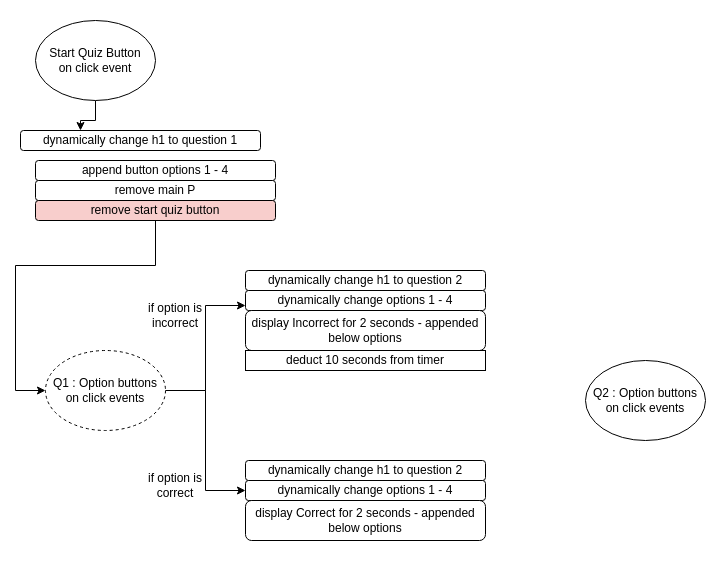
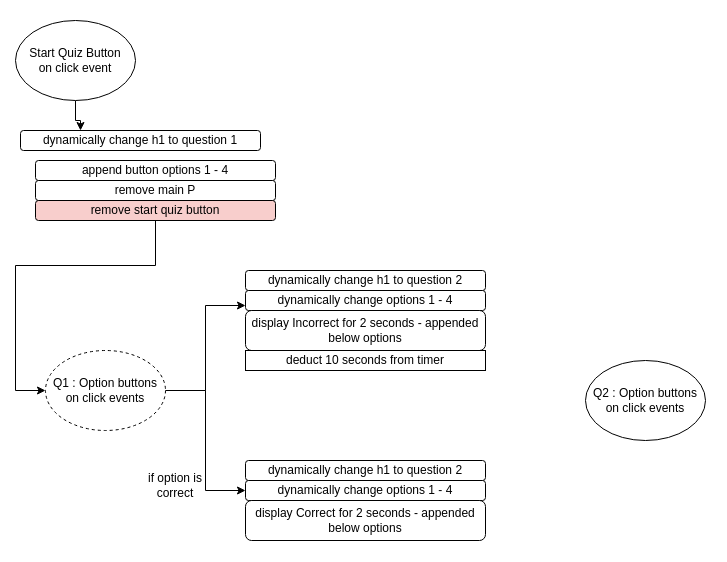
  <mxCell id="0" />
  <mxCell id="1" parent="0" />
  <mxCell id="2" value="dynamically change h1 to question 1" style="rounded=1;whiteSpace=wrap;html=1;fontSize=12;glass=0;strokeWidth=1;shadow=0;" parent="1" vertex="1"><mxGeometry x="20" y="130" width="240" height="20" as="geometry" /></mxCell>
  <mxCell id="3" style="edgeStyle=orthogonalEdgeStyle;rounded=0;orthogonalLoop=1;jettySize=auto;html=1;entryX=0;entryY=0.5;entryDx=0;entryDy=0;" edge="1" parent="1" source="4" target="11"><mxGeometry relative="1" as="geometry" /></mxCell>
  <mxCell id="4" value="append button options 1 - 4" style="rounded=1;whiteSpace=wrap;html=1;fontSize=12;glass=0;strokeWidth=1;shadow=0;" vertex="1" parent="1"><mxGeometry x="35" y="160" width="240" height="20" as="geometry" /></mxCell>
  <mxCell id="5" value="remove main P" style="rounded=1;whiteSpace=wrap;html=1;fontSize=12;glass=0;strokeWidth=1;shadow=0;" vertex="1" parent="1"><mxGeometry x="35" y="180" width="240" height="20" as="geometry" /></mxCell>
  <mxCell id="6" value="remove start quiz button" style="rounded=1;whiteSpace=wrap;html=1;fontSize=12;glass=0;strokeWidth=1;shadow=0;fillColor=#f8cecc;" vertex="1" parent="1"><mxGeometry x="35" y="200" width="240" height="20" as="geometry" /></mxCell>
  <mxCell id="7" style="edgeStyle=orthogonalEdgeStyle;rounded=0;orthogonalLoop=1;jettySize=auto;html=1;entryX=0.25;entryY=0;entryDx=0;entryDy=0;" edge="1" parent="1" source="8" target="2"><mxGeometry relative="1" as="geometry" /></mxCell>
- <mxCell id="8" value="Start Quiz Button&lt;br&gt;on click event" style="ellipse;whiteSpace=wrap;html=1;" vertex="1" parent="1"><mxGeometry x="35" y="20" width="120" height="80" as="geometry" /></mxCell>
+ <mxCell id="8" value="Start Quiz Button&lt;br&gt;on click event" style="ellipse;whiteSpace=wrap;html=1;" vertex="1" parent="1"><mxGeometry x="15" y="20" width="120" height="80" as="geometry" /></mxCell>
  <mxCell id="9" style="edgeStyle=orthogonalEdgeStyle;rounded=0;orthogonalLoop=1;jettySize=auto;html=1;entryX=0;entryY=0.5;entryDx=0;entryDy=0;" edge="1" parent="1" source="11" target="13"><mxGeometry relative="1" as="geometry" /></mxCell>
  <mxCell id="10" style="edgeStyle=orthogonalEdgeStyle;rounded=0;orthogonalLoop=1;jettySize=auto;html=1;entryX=0;entryY=0.75;entryDx=0;entryDy=0;" edge="1" parent="1" source="11" target="16"><mxGeometry relative="1" as="geometry" /></mxCell>
  <mxCell id="11" value="Q1 : Option buttons&lt;br&gt;on click events" style="ellipse;whiteSpace=wrap;html=1;dashed=1;" vertex="1" parent="1"><mxGeometry x="45" y="350" width="120" height="80" as="geometry" /></mxCell>
  <mxCell id="12" value="dynamically change h1 to question 2" style="rounded=1;whiteSpace=wrap;html=1;fontSize=12;glass=0;strokeWidth=1;shadow=0;" vertex="1" parent="1"><mxGeometry x="245" y="460" width="240" height="20" as="geometry" /></mxCell>
  <mxCell id="13" value="dynamically change options 1 - 4" style="rounded=1;whiteSpace=wrap;html=1;fontSize=12;glass=0;strokeWidth=1;shadow=0;" vertex="1" parent="1"><mxGeometry x="245" y="480" width="240" height="20" as="geometry" /></mxCell>
  <mxCell id="14" value="display Correct for 2 seconds - appended below options" style="rounded=1;whiteSpace=wrap;html=1;fontSize=12;glass=0;strokeWidth=1;shadow=0;" vertex="1" parent="1"><mxGeometry x="245" y="500" width="240" height="40" as="geometry" /></mxCell>
  <mxCell id="15" value="dynamically change h1 to question 2" style="rounded=1;whiteSpace=wrap;html=1;fontSize=12;glass=0;strokeWidth=1;shadow=0;" vertex="1" parent="1"><mxGeometry x="245" y="270" width="240" height="20" as="geometry" /></mxCell>
  <mxCell id="16" value="dynamically change options 1 - 4" style="rounded=1;whiteSpace=wrap;html=1;fontSize=12;glass=0;strokeWidth=1;shadow=0;" vertex="1" parent="1"><mxGeometry x="245" y="290" width="240" height="20" as="geometry" /></mxCell>
  <mxCell id="17" value="display Incorrect for 2 seconds - appended below options" style="rounded=1;whiteSpace=wrap;html=1;fontSize=12;glass=0;strokeWidth=1;shadow=0;" vertex="1" parent="1"><mxGeometry x="245" y="310" width="240" height="40" as="geometry" /></mxCell>
  <mxCell id="18" value="deduct 10 seconds from timer" style="whiteSpace=wrap;html=1;fontSize=12;glass=0;strokeWidth=1;shadow=0;rounded=0;" vertex="1" parent="1"><mxGeometry x="245" y="350" width="240" height="20" as="geometry" /></mxCell>
  <mxCell id="19" value="if option is correct" style="text;html=1;strokeColor=none;fillColor=none;align=center;verticalAlign=middle;whiteSpace=wrap;rounded=0;" vertex="1" parent="1"><mxGeometry x="145" y="470" width="60" height="30" as="geometry" /></mxCell>
- <mxCell id="20" value="if option is incorrect" style="text;html=1;strokeColor=none;fillColor=none;align=center;verticalAlign=middle;whiteSpace=wrap;rounded=0;" vertex="1" parent="1"><mxGeometry x="145" y="300" width="60" height="30" as="geometry" /></mxCell>
  <mxCell id="21" value="Q2 : Option buttons&lt;br&gt;on click events" style="ellipse;whiteSpace=wrap;html=1;" vertex="1" parent="1"><mxGeometry x="585" y="360" width="120" height="80" as="geometry" /></mxCell>
